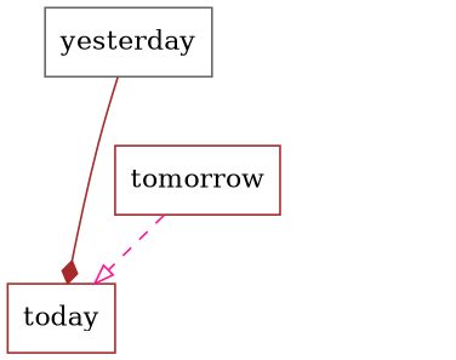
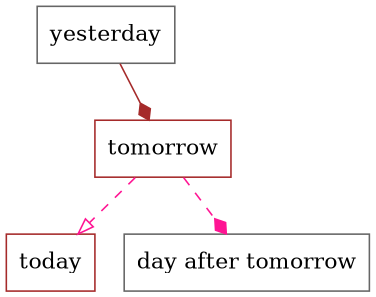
  digraph {
    node [color=brown shape=box]
    edge [arrowhead=diamond color=deeppink style=dashed]
    today
    yesterday [color=gray40]
    tomorrow
-   yesterday -> today [color=brown style=solid]
+   n4 [color=gray40 label="day after tomorrow"]
+   yesterday -> tomorrow [color=brown style=solid]
    tomorrow -> today [arrowhead=onormal]
+   tomorrow -> n4
  }
